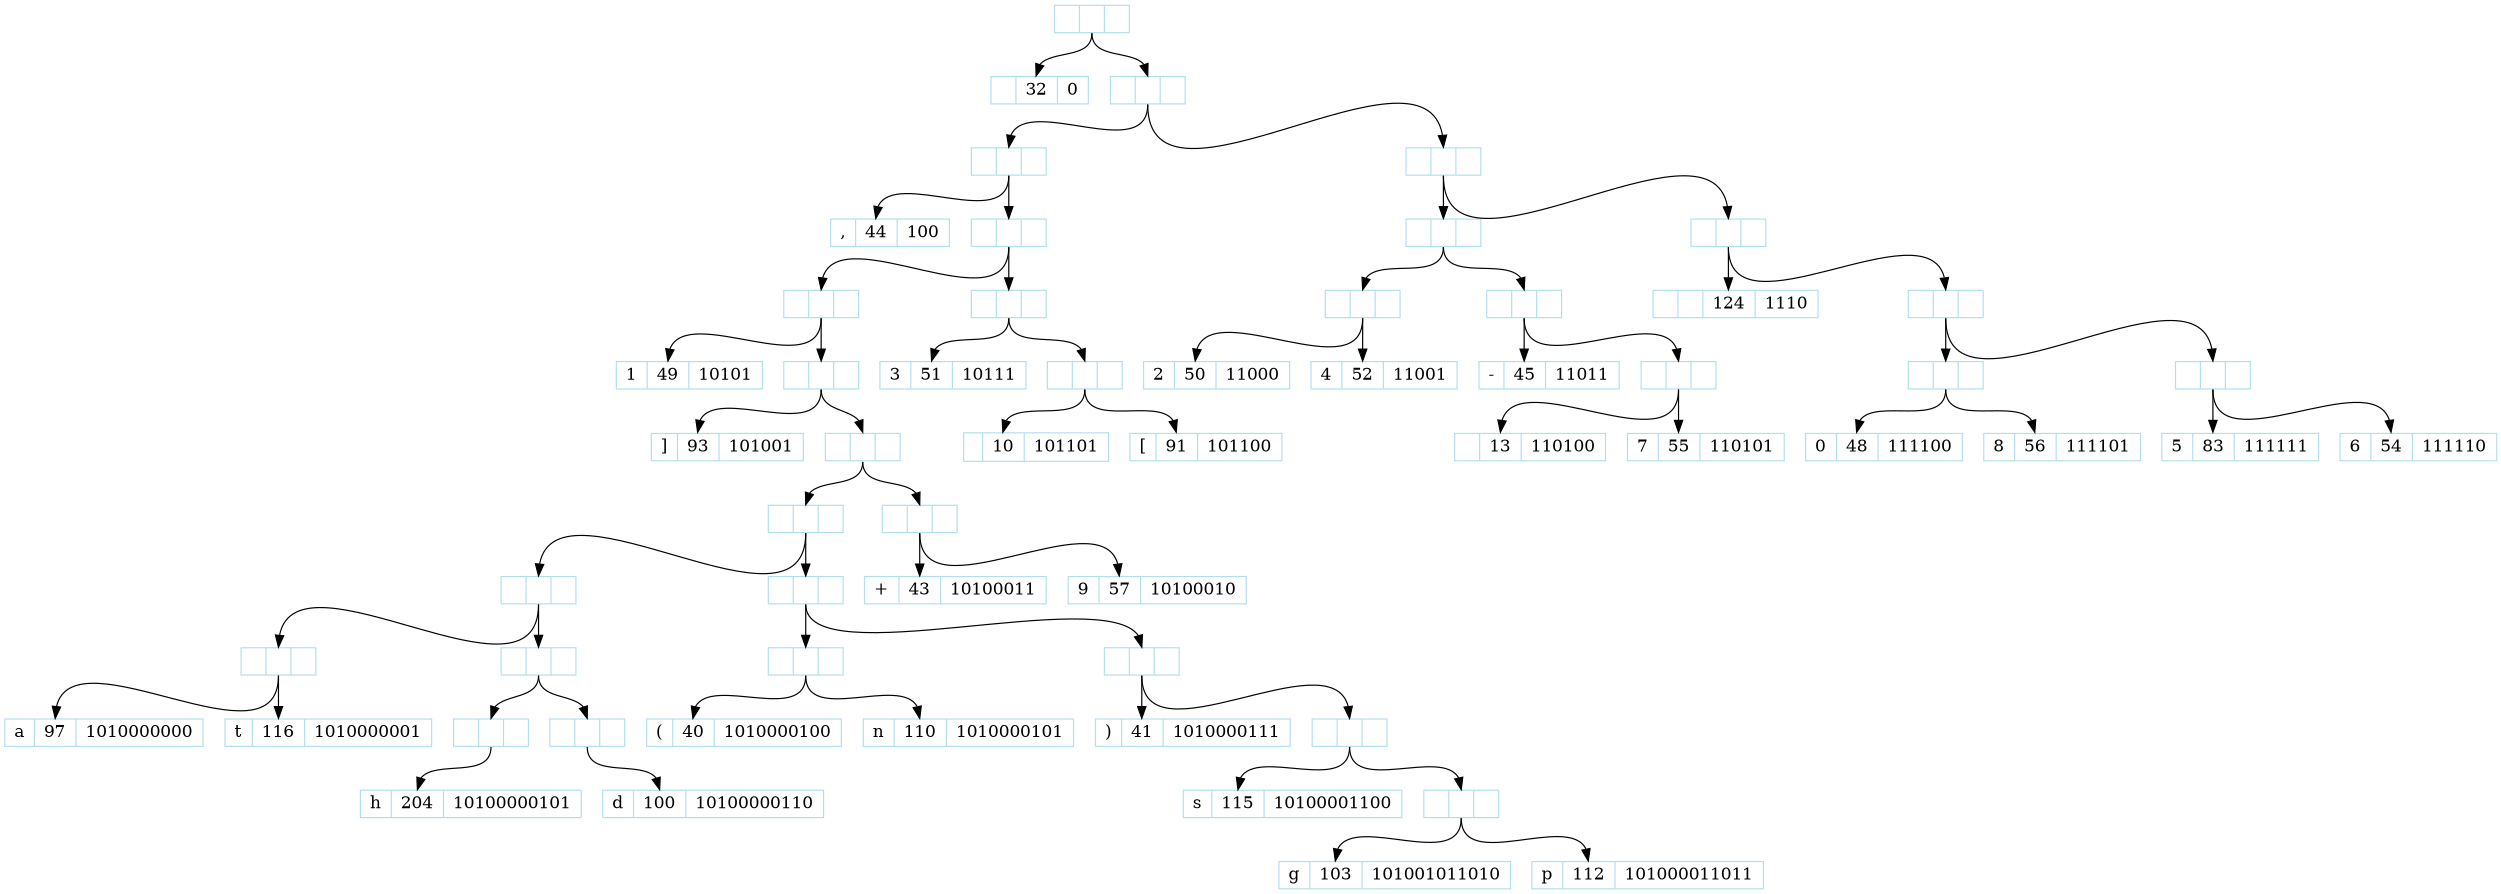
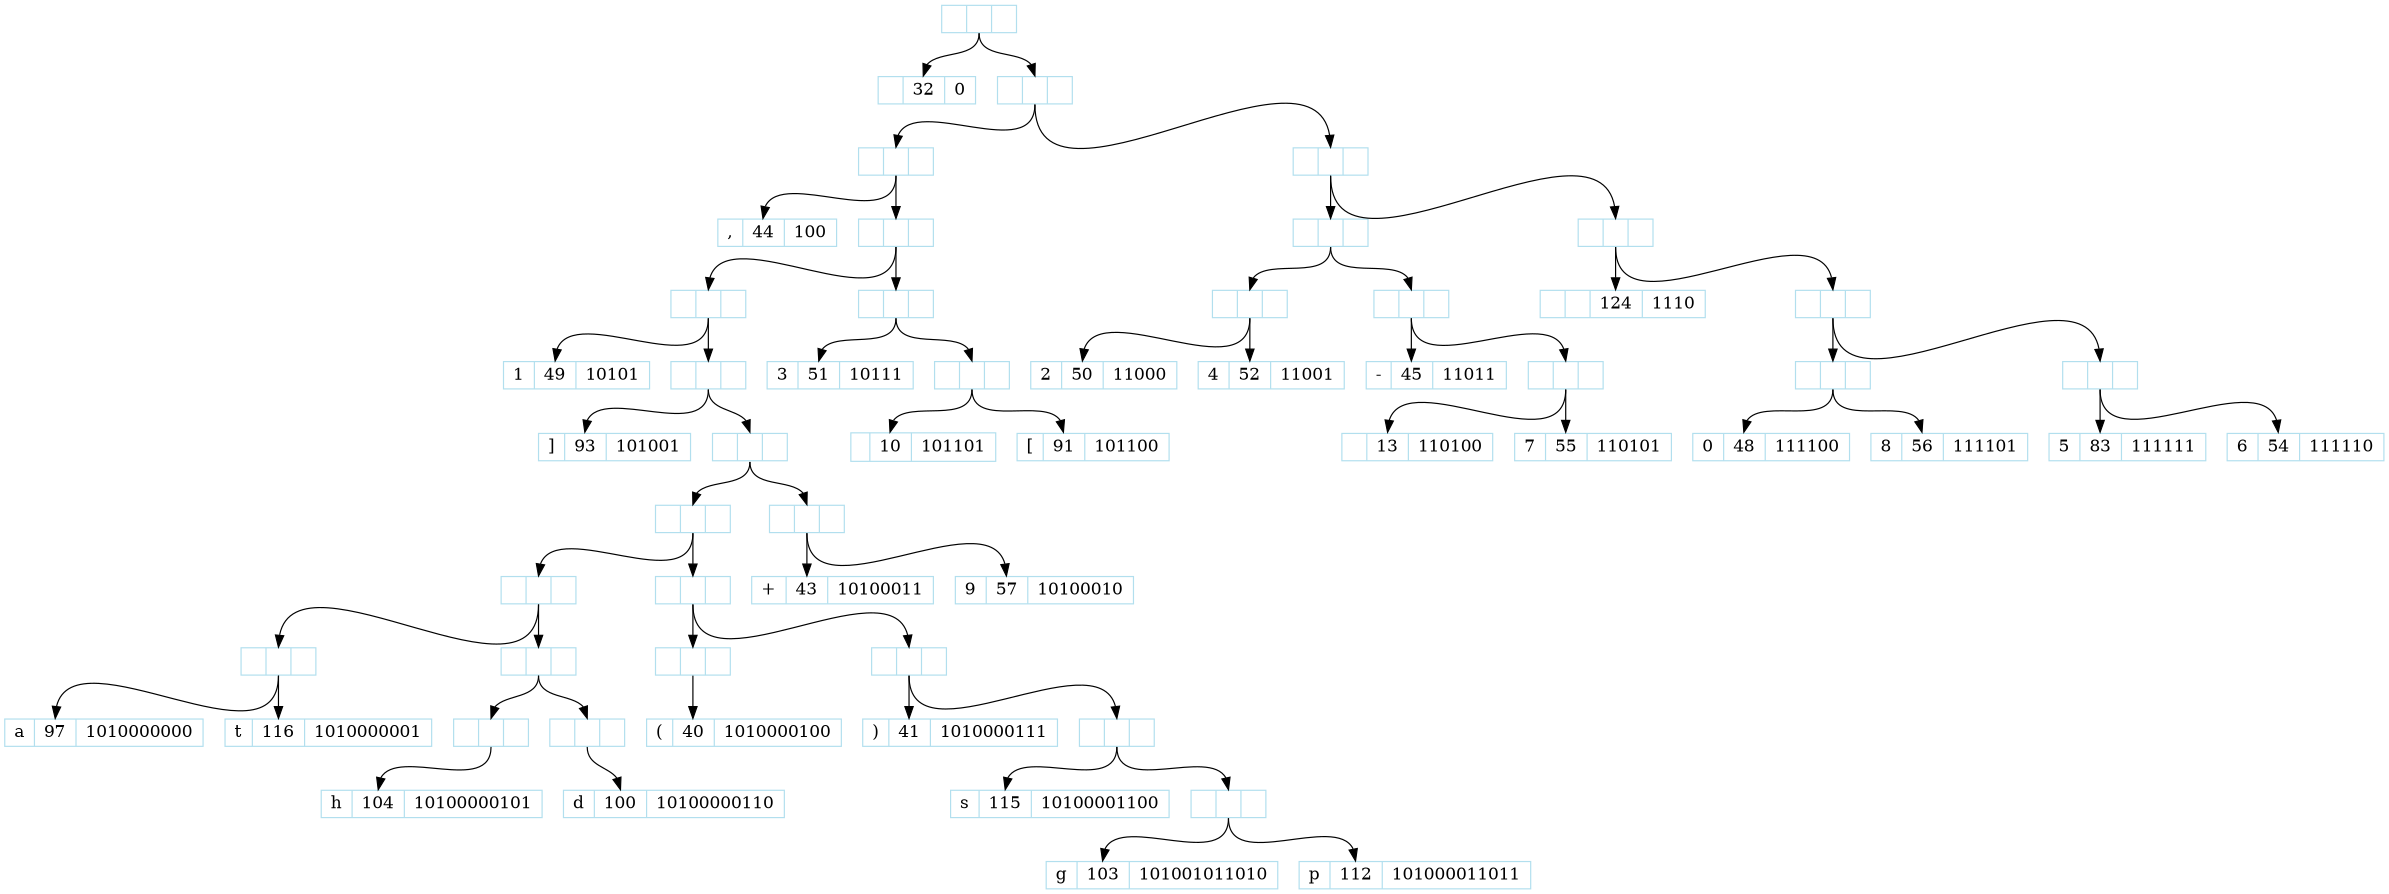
  digraph {
    node [color=lightblue2 shape=record]
    edge [headport=f1 tailport=f1]
    n1 [height=.1 label="<f0> \n|<f1> 10|<f2> 101101"]
    n2 [height=.1 label="<f0> |<f1> 13|<f2> 110100"]
    n3 [height=.1 label="<f0>  |<f1> 32|<f2> 0"]
    n4 [height=.1 label="<f0> (|<f1> 40|<f2> 1010000100"]
    n5 [height=.1 label="<f0> )|<f1> 41|<f2> 1010000111"]
    n6 [height=.1 label="<f0> +|<f1> 43|<f2> 10100011"]
    n7 [height=.1 label="<f0> ,|<f1> 44|<f2> 100"]
    n8 [height=.1 label="<f0> -|<f1> 45|<f2> 11011"]
    n9 [height=.1 label="<f0> 0|<f1> 48|<f2> 111100"]
    n10 [height=.1 label="<f0> 1|<f1> 49|<f2> 10101"]
    n11 [height=.1 label="<f0> 2|<f1> 50|<f2> 11000"]
    n12 [height=.1 label="<f0> 3|<f1> 51|<f2> 10111"]
    n13 [height=.1 label="<f0> 4|<f1> 52|<f2> 11001"]
    n14 [height=.1 label="<f0> 5|<f1> 83|<f2> 111111"]
    n15 [height=.1 label="<f0> 6|<f1> 54|<f2> 111110"]
    n16 [height=.1 label="<f0> 7|<f1> 55|<f2> 110101"]
    n17 [height=.1 label="<f0> 8|<f1> 56|<f2> 111101"]
    n18 [height=.1 label="<f0> 9|<f1> 57|<f2> 10100010"]
    n19 [height=.1 label="<f0> [|<f1> 91|<f2> 101100"]
    n20 [height=.1 label="<f0> ]|<f1> 93|<f2> 101001"]
    n21 [height=.1 label="<f0> a|<f1> 97|<f2> 1010000000"]
    n22 [height=.1 label="<f0> d|<f1> 100|<f2> 10100000110"]
    n23 [height=.1 label="<f0> g|<f1> 103|<f2> 101001011010"]
-   n24 [height=.1 label="<f0> h|<f1> 204|<f2> 10100000101"]
-   n25 [height=.1 label="<f0> n|<f1> 110|<f2> 1010000101"]
+   n24 [height=.1 label="<f0> h|<f1> 104|<f2> 10100000101"]
    n26 [height=.1 label="<f0> p|<f1> 112|<f2> 101000011011"]
    n27 [height=.1 label="<f0> s|<f1> 115|<f2> 10100001100"]
    n28 [height=.1 label="<f0> t|<f1> 116|<f2> 1010000001"]
    n29 [height=.1 label="<f0> ||<f1> 124|<f2> 1110"]
    n30 [height=.1 label="<f0> |<f1> |<f2> "]
    n31 [height=.1 label="<f0> |<f1> |<f2> "]
    n32 [height=.1 label="<f0> |<f1> |<f2> "]
    n33 [height=.1 label="<f0> |<f1> |<f2> "]
    n34 [height=.1 label="<f0> |<f1> |<f2> "]
    n35 [height=.1 label="<f0> |<f1> |<f2> "]
    n36 [height=.1 label="<f0> |<f1> |<f2> "]
    n37 [height=.1 label="<f0> |<f1> |<f2> "]
    n38 [height=.1 label="<f0> |<f1> |<f2> "]
    n39 [height=.1 label="<f0> |<f1> |<f2> "]
    n40 [height=.1 label="<f0> |<f1> |<f2> "]
    n41 [height=.1 label="<f0> |<f1> |<f2> "]
    n42 [height=.1 label="<f0> |<f1> |<f2> "]
    n43 [height=.1 label="<f0> |<f1> |<f2> "]
    n44 [height=.1 label="<f0> |<f1> |<f2> "]
    n45 [height=.1 label="<f0> |<f1> |<f2> "]
    n46 [height=.1 label="<f0> |<f1> |<f2> "]
    n47 [height=.1 label="<f0> |<f1> |<f2> "]
    n48 [height=.1 label="<f0> |<f1> |<f2> "]
    n49 [height=.1 label="<f0> |<f1> |<f2> "]
    n50 [height=.1 label="<f0> |<f1> |<f2> "]
    n51 [height=.1 label="<f0> |<f1> |<f2> "]
    n52 [height=.1 label="<f0> |<f1> |<f2> "]
    n53 [height=.1 label="<f0> |<f1> |<f2> "]
    n54 [height=.1 label="<f0> |<f1> |<f2> "]
    n55 [height=.1 label="<f0> |<f1> |<f2> "]
    n56 [height=.1 label="<f0> |<f1> |<f2> "]
    n57 [height=.1 label="<f0> |<f1> |<f2> "]
    n58 [height=.1 label="<f0> |<f1> |<f2> "]
    n59 [height=.1 label="<f0> |<f1> |<f2> "]
    n30 -> n3
    n30 -> n31
    n31 -> n32
    n31 -> n33
    n32 -> n7
    n32 -> n34
    n33 -> n35
    n33 -> n36
    n34 -> n37
    n34 -> n38
    n35 -> n39
    n35 -> n40
    n36 -> n29
    n36 -> n41
    n37 -> n10
    n37 -> n45
    n38 -> n12
    n38 -> n46
    n39 -> n11
    n39 -> n13
    n40 -> n8
    n40 -> n42
    n41 -> n43
    n41 -> n44
    n42 -> n2
    n42 -> n16
    n43 -> n9
    n43 -> n17
    n44 -> n14
    n44 -> n15
    n45 -> n20
    n45 -> n47
    n46 -> n1
    n46 -> n19
    n47 -> n48
    n47 -> n49
    n48 -> n50
    n48 -> n51
    n49 -> n6
    n49 -> n18
    n50 -> n52
    n50 -> n53
    n51 -> n54
    n51 -> n55
    n52 -> n21
    n52 -> n28
    n53 -> n56
    n53 -> n57
    n54 -> n4
-   n54 -> n25
    n55 -> n5
    n55 -> n58
    n56 -> n24
    n57 -> n22
    n58 -> n27
    n58 -> n59
    n59 -> n23
    n59 -> n26
  }
